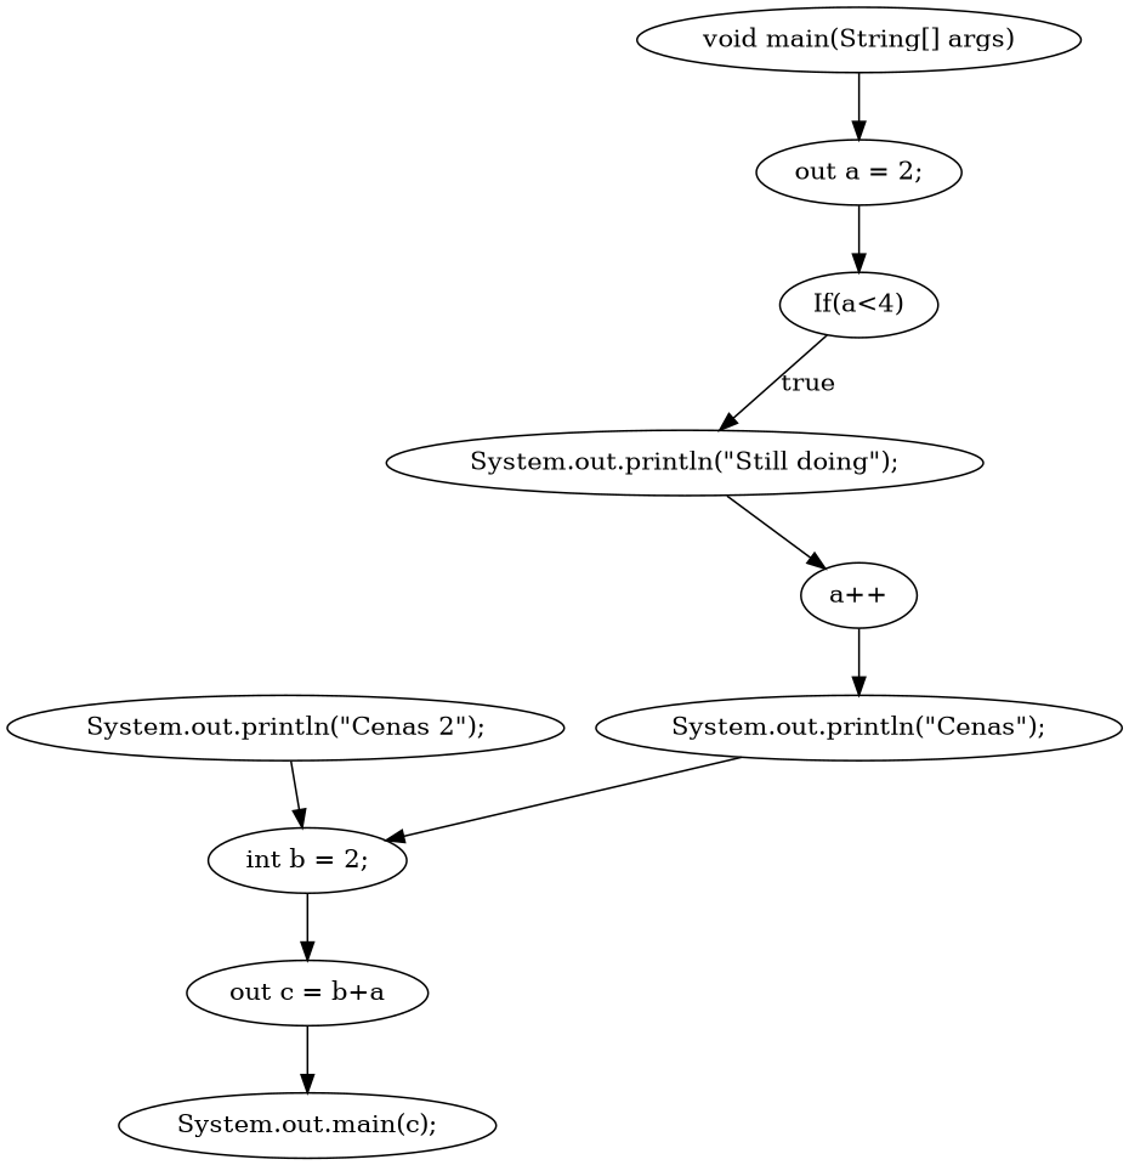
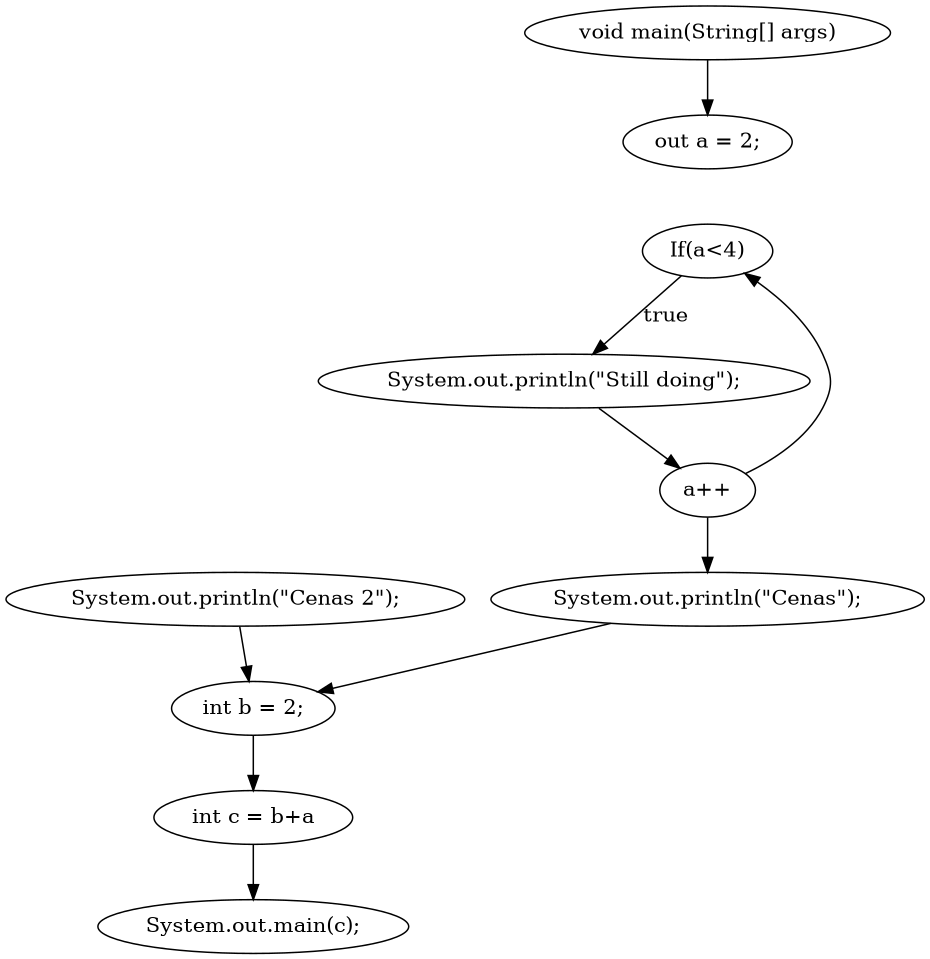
  digraph {
    n1 [label="out a = 2;"]
    "void main(String[] args)"
    "If(a<4)"
    "System.out.println(\"Still doing\");"
    "a++"
    "System.out.println(\"Cenas\");"
    "int b = 2;"
-   "int c = b+a" [label="out c = b+a"]
+   "int c = b+a"
    n9 [label="System.out.main(c);"]
    "System.out.println(\"Cenas 2\");"
-   n1 -> "If(a<4)"
+   "a++" -> "If(a<4)"
    "void main(String[] args)" -> n1
    "If(a<4)" -> "System.out.println(\"Still doing\");" [label=true]
    "System.out.println(\"Still doing\");" -> "a++"
    "a++" -> "System.out.println(\"Cenas\");"
    "System.out.println(\"Cenas\");" -> "int b = 2;"
    "int b = 2;" -> "int c = b+a"
    "int c = b+a" -> n9
    "System.out.println(\"Cenas 2\");" -> "int b = 2;"
  }
